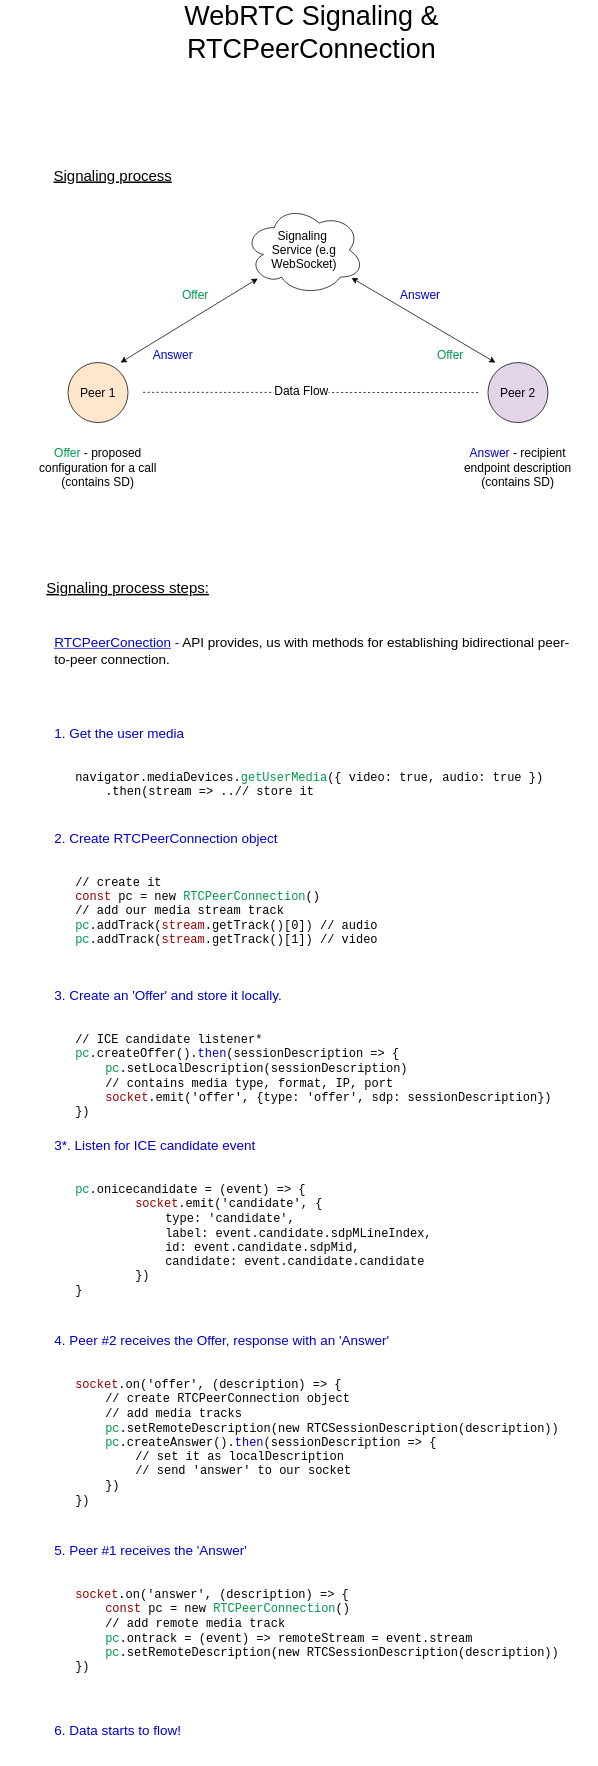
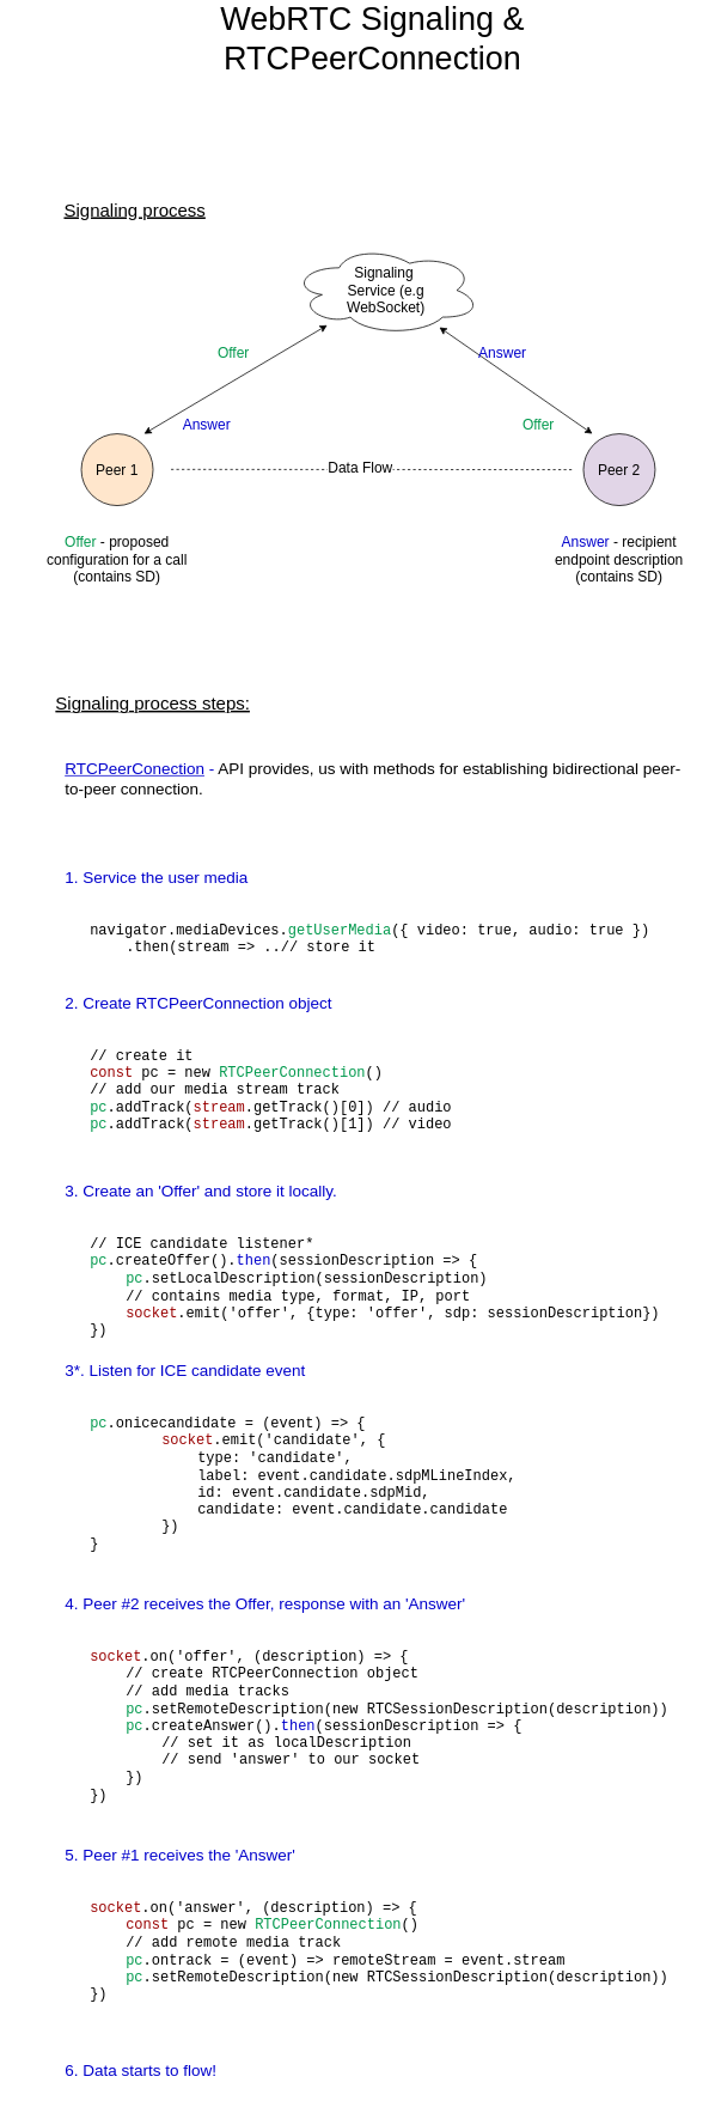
  <mxCell id="0" />
  <mxCell id="1" parent="0" />
  <mxCell id="2" value="&lt;span style=&quot;font-size: 36px&quot;&gt;WebRTC Signaling &amp;amp;&lt;br&gt;RTCPeerConnection&lt;br&gt;&lt;/span&gt;" style="text;html=1;strokeColor=none;fillColor=none;align=center;verticalAlign=middle;whiteSpace=wrap;rounded=0;movable=0;resizable=0;rotatable=0;deletable=0;editable=0;connectable=0;" parent="1" vertex="1"><mxGeometry x="190" y="20" width="450" height="20" as="geometry" /></mxCell>
  <mxCell id="3" value="&lt;font style=&quot;font-size: 16px&quot;&gt;Peer 1&lt;/font&gt;" style="ellipse;whiteSpace=wrap;html=1;movable=0;resizable=0;rotatable=0;deletable=0;editable=0;connectable=0;fillColor=#ffe6cc;" parent="1" vertex="1"><mxGeometry x="90" y="470" width="80" height="80" as="geometry" /></mxCell>
  <mxCell id="4" value="&lt;font style=&quot;font-size: 16px&quot;&gt;Peer 2&lt;/font&gt;" style="ellipse;whiteSpace=wrap;html=1;movable=0;resizable=0;rotatable=0;deletable=0;editable=0;connectable=0;fillColor=#e1d5e7;" parent="1" vertex="1"><mxGeometry x="650" y="470" width="80" height="80" as="geometry" /></mxCell>
- <mxCell id="5" value="&lt;font style=&quot;font-size: 16px&quot;&gt;Signaling&amp;nbsp;&lt;br&gt;Service (e.g&lt;br&gt;WebSocket)&lt;br&gt;&lt;/font&gt;" style="ellipse;shape=cloud;whiteSpace=wrap;html=1;movable=0;resizable=0;rotatable=0;deletable=0;editable=0;connectable=0;" parent="1" vertex="1"><mxGeometry x="325" y="260" width="160" height="120" as="geometry" /></mxCell>
+ <mxCell id="5" value="&lt;font style=&quot;font-size: 16px&quot;&gt;Signaling&amp;nbsp;&lt;br&gt;Service (e.g&lt;br&gt;WebSocket)&lt;br&gt;&lt;/font&gt;" style="ellipse;shape=cloud;whiteSpace=wrap;html=1;movable=0;resizable=0;rotatable=0;deletable=0;editable=0;connectable=0;" parent="1" vertex="1"><mxGeometry x="325" y="260" width="210" height="100" as="geometry" /></mxCell>
  <mxCell id="6" value="" style="endArrow=none;dashed=1;html=1;movable=0;resizable=0;rotatable=0;deletable=0;editable=0;connectable=0;" parent="1" edge="1"><mxGeometry width="50" height="50" relative="1" as="geometry"><mxPoint x="190" y="509.67" as="sourcePoint" /><mxPoint x="640" y="510" as="targetPoint" /></mxGeometry></mxCell>
  <mxCell id="7" value="Data Flow" style="edgeLabel;html=1;align=center;verticalAlign=middle;resizable=0;points=[];fontSize=16;movable=0;rotatable=0;deletable=0;editable=0;connectable=0;" parent="6" vertex="1" connectable="0"><mxGeometry x="-0.065" y="2" relative="1" as="geometry"><mxPoint as="offset" /></mxGeometry></mxCell>
  <mxCell id="8" value="" style="endArrow=classic;startArrow=classic;html=1;movable=0;resizable=0;rotatable=0;deletable=0;editable=0;connectable=0;" parent="1" target="5" edge="1"><mxGeometry width="50" height="50" relative="1" as="geometry"><mxPoint x="160" y="470" as="sourcePoint" /><mxPoint x="190" y="430" as="targetPoint" /></mxGeometry></mxCell>
  <mxCell id="9" value="" style="endArrow=classic;startArrow=classic;html=1;movable=0;resizable=0;rotatable=0;deletable=0;editable=0;connectable=0;" parent="1" target="5" edge="1"><mxGeometry width="50" height="50" relative="1" as="geometry"><mxPoint x="660" y="470" as="sourcePoint" /><mxPoint x="862.684" y="347.625" as="targetPoint" /></mxGeometry></mxCell>
  <mxCell id="10" value="&lt;font style=&quot;font-size: 20px&quot;&gt;&lt;u&gt;Signaling process&lt;/u&gt;&lt;/font&gt;" style="text;html=1;strokeColor=none;fillColor=none;align=center;verticalAlign=middle;whiteSpace=wrap;rounded=0;fontSize=16;movable=0;resizable=0;rotatable=0;deletable=0;editable=0;connectable=0;" parent="1" vertex="1"><mxGeometry x="20" y="210" width="260" height="20" as="geometry" /></mxCell>
  <mxCell id="11" value="Offer" style="text;html=1;strokeColor=none;fillColor=none;align=center;verticalAlign=middle;whiteSpace=wrap;rounded=0;fontSize=16;fontColor=#00994D;movable=0;resizable=0;rotatable=0;deletable=0;editable=0;connectable=0;" parent="1" vertex="1"><mxGeometry x="240" y="370" width="40" height="20" as="geometry" /></mxCell>
  <mxCell id="12" value="Answer" style="text;html=1;strokeColor=none;fillColor=none;align=center;verticalAlign=middle;whiteSpace=wrap;rounded=0;fontSize=16;fontColor=#0000CC;movable=0;resizable=0;rotatable=0;deletable=0;editable=0;connectable=0;" parent="1" vertex="1"><mxGeometry x="540" y="370" width="40" height="20" as="geometry" /></mxCell>
  <mxCell id="13" value="Offer &lt;font color=&quot;#000000&quot;&gt;- proposed configuration for a call&lt;br&gt;(contains SD)&lt;br&gt;&lt;/font&gt;" style="text;html=1;strokeColor=none;fillColor=none;align=center;verticalAlign=middle;whiteSpace=wrap;rounded=0;fontSize=16;fontColor=#00994D;movable=0;resizable=0;rotatable=0;deletable=0;editable=0;connectable=0;" parent="1" vertex="1"><mxGeometry x="50" y="600" width="160" height="20" as="geometry" /></mxCell>
  <mxCell id="14" value="Answer &lt;font color=&quot;#000000&quot;&gt;- recipient endpoint description&lt;br&gt;(contains SD)&lt;/font&gt;" style="text;html=1;strokeColor=none;fillColor=none;align=center;verticalAlign=middle;whiteSpace=wrap;rounded=0;fontSize=16;fontColor=#0000CC;movable=0;resizable=0;rotatable=0;deletable=0;editable=0;connectable=0;" parent="1" vertex="1"><mxGeometry x="605" y="600" width="170" height="20" as="geometry" /></mxCell>
  <mxCell id="15" value="&lt;font style=&quot;font-size: 20px&quot;&gt;&lt;u&gt;Signaling process steps:&lt;/u&gt;&lt;/font&gt;" style="text;html=1;strokeColor=none;fillColor=none;align=center;verticalAlign=middle;whiteSpace=wrap;rounded=0;fontSize=16;movable=0;resizable=0;rotatable=0;deletable=0;editable=0;connectable=0;" parent="1" vertex="1"><mxGeometry x="40" y="760" width="260" height="20" as="geometry" /></mxCell>
  <mxCell id="16" value="&lt;font style=&quot;font-size: 18px&quot;&gt;&lt;u&gt;RTCPeerConection&lt;/u&gt; - &lt;font color=&quot;#000000&quot;&gt;API provides, us with methods for establishing bidirectional peer-to-peer connection.&amp;nbsp;&lt;/font&gt;&lt;/font&gt;" style="text;html=1;strokeColor=none;fillColor=none;align=left;verticalAlign=middle;whiteSpace=wrap;rounded=0;fontSize=16;fontColor=#0000CC;movable=0;resizable=0;rotatable=0;deletable=0;editable=0;connectable=0;" parent="1" vertex="1"><mxGeometry x="70" y="830" width="690" height="50" as="geometry" /></mxCell>
- <mxCell id="17" value="&lt;span style=&quot;font-size: 18px&quot;&gt;1. Get the user media&lt;/span&gt;" style="text;html=1;strokeColor=none;fillColor=none;align=left;verticalAlign=middle;whiteSpace=wrap;rounded=0;fontSize=16;fontColor=#0000CC;movable=0;resizable=0;rotatable=0;deletable=0;editable=0;connectable=0;" parent="1" vertex="1"><mxGeometry x="70" y="940" width="690" height="50" as="geometry" /></mxCell>
+ <mxCell id="17" value="&lt;span style=&quot;font-size: 18px&quot;&gt;1. Service the user media&lt;/span&gt;" style="text;html=1;strokeColor=none;fillColor=none;align=left;verticalAlign=middle;whiteSpace=wrap;rounded=0;fontSize=16;fontColor=#0000CC;movable=0;resizable=0;rotatable=0;deletable=0;editable=0;connectable=0;" parent="1" vertex="1"><mxGeometry x="70" y="940" width="690" height="50" as="geometry" /></mxCell>
  <mxCell id="18" value="navigator.mediaDevices.&lt;font color=&quot;#00994d&quot;&gt;getUserMedia&lt;/font&gt;({ video: true, audio: true })&lt;br&gt;&lt;blockquote style=&quot;margin: 0 0 0 40px ; border: none ; padding: 0px&quot;&gt;.then(stream =&amp;gt; ..// store it&lt;/blockquote&gt;" style="rounded=0;whiteSpace=wrap;html=1;fontSize=16;align=left;strokeColor=none;verticalAlign=top;spacing=10;fontFamily=Courier New;movable=0;resizable=0;rotatable=0;deletable=0;editable=0;connectable=0;" parent="1" vertex="1"><mxGeometry x="90" y="1000" width="650" height="80" as="geometry" /></mxCell>
  <mxCell id="19" value="&lt;span style=&quot;font-size: 18px&quot;&gt;2. Create RTCPeerConnection object&lt;/span&gt;" style="text;html=1;strokeColor=none;fillColor=none;align=left;verticalAlign=middle;whiteSpace=wrap;rounded=0;fontSize=16;fontColor=#0000CC;movable=0;resizable=0;rotatable=0;deletable=0;editable=0;connectable=0;" parent="1" vertex="1"><mxGeometry x="70" y="1080" width="690" height="50" as="geometry" /></mxCell>
  <mxCell id="20" value="// create it&lt;br&gt;&lt;font color=&quot;#990000&quot;&gt;const&lt;/font&gt; pc = new &lt;font color=&quot;#00994d&quot;&gt;RTCPeerConnection&lt;/font&gt;()&lt;br&gt;// add our media stream track&lt;br&gt;&lt;font color=&quot;#00994d&quot;&gt;pc&lt;/font&gt;.addTrack(&lt;font color=&quot;#990000&quot;&gt;stream&lt;/font&gt;.getTrack()[0]) // audio&lt;br&gt;&lt;font color=&quot;#00994d&quot;&gt;pc&lt;/font&gt;.addTrack(&lt;font color=&quot;#990000&quot;&gt;stream&lt;/font&gt;.getTrack()[1]) // video" style="rounded=0;whiteSpace=wrap;html=1;fontSize=16;align=left;strokeColor=none;verticalAlign=top;spacing=10;fontFamily=Courier New;movable=0;resizable=0;rotatable=0;deletable=0;editable=0;connectable=0;" parent="1" vertex="1"><mxGeometry x="90" y="1140" width="650" height="130" as="geometry" /></mxCell>
  <mxCell id="21" value="&lt;span style=&quot;font-size: 18px&quot;&gt;3. Create an 'Offer' and store it locally.&lt;/span&gt;" style="text;html=1;strokeColor=none;fillColor=none;align=left;verticalAlign=middle;whiteSpace=wrap;rounded=0;fontSize=16;fontColor=#0000CC;movable=0;resizable=0;rotatable=0;deletable=0;editable=0;connectable=0;" vertex="1" parent="1"><mxGeometry x="70" y="1290" width="690" height="50" as="geometry" /></mxCell>
  <mxCell id="22" value="// ICE candidate listener*&lt;br&gt;&lt;font color=&quot;#00994d&quot;&gt;pc&lt;/font&gt;.createOffer().&lt;font color=&quot;#0000cc&quot;&gt;then&lt;/font&gt;(sessionDescription =&amp;gt; {&lt;br&gt;&lt;blockquote style=&quot;margin: 0 0 0 40px ; border: none ; padding: 0px&quot;&gt;&lt;font color=&quot;#00994d&quot;&gt;pc&lt;/font&gt;.setLocalDescription(sessionDescription)&amp;nbsp;&lt;br&gt;// contains media type, format, IP, port&lt;br&gt;&lt;font color=&quot;#990000&quot;&gt;socket&lt;/font&gt;.emit('offer', {type: 'offer', sdp: sessionDescription})&lt;/blockquote&gt;})&lt;br&gt;&lt;span style=&quot;color: rgba(0 , 0 , 0 , 0) ; font-family: monospace ; font-size: 0px&quot;&gt;%3CmxGraphModel%3E%3Croot%3E%3CmxCell%20id%3D%220%22%2F%3E%3CmxCell%20id%3D%221%22%20parent%3D%220%22%2F%3E%3CmxCell%20id%3D%222%22%20value%3D%22%26lt%3Bspan%20style%3D%26quot%3Bfont-size%3A%2018px%26quot%3B%26gt%3B1.%20Create%20RTCPeerConnection%20object%26lt%3B%2Fspan%26gt%3B%22%20style%3D%22text%3Bhtml%3D1%3BstrokeColor%3Dnone%3BfillColor%3Dnone%3Balign%3Dleft%3BverticalAlign%3Dmiddle%3BwhiteSpace%3Dwrap%3Brounded%3D0%3BfontSize%3D16%3BfontColor%3D%230000CC%3B%22%20vertex%3D%221%22%20parent%3D%221%22%3E%3CmxGeometry%20x%3D%22560%22%20y%3D%221180%22%20width%3D%22690%22%20height%3D%2250%22%20as%3D%22geometry%22%2F%3E%3C%2FmxCell%3E%3CmxCell%20id%3D%223%22%20value%3D%22%2F%2F%20create%20it%26lt%3Bbr%26gt%3B%26lt%3Bfont%20color%3D%26quot%3B%23990000%26quot%3B%26gt%3Bconst%26lt%3B%2Ffont%26gt%3B%20pc%20%3D%20new%20%26lt%3Bfont%20color%3D%26quot%3B%2300994d%26quot%3B%26gt%3BRTCPeerConnection%26lt%3B%2Ffont%26gt%3B()%26lt%3Bbr%26gt%3B%2F%2F%20add%20our%20media%20stream%20track%26lt%3Bbr%26gt%3B%26lt%3Bfont%20color%3D%26quot%3B%2300994d%26quot%3B%26gt%3Bpc%26lt%3B%2Ffont%26gt%3B.addTrack(%26lt%3Bfont%20color%3D%26quot%3B%23990000%26quot%3B%26gt%3Bstream%26lt%3B%2Ffont%26gt%3B.getTrack()%5B0%5D)%20%2F%2F%20audio%26lt%3Bbr%26gt%3B%26lt%3Bfont%20color%3D%26quot%3B%2300994d%26quot%3B%26gt%3Bpc%26lt%3B%2Ffont%26gt%3B.addTrack(%26lt%3Bfont%20color%3D%26quot%3B%23990000%26quot%3B%26gt%3Bstream%26lt%3B%2Ffont%26gt%3B.getTrack()%5B1%5D)%20%2F%2F%20video%22%20style%3D%22rounded%3D0%3BwhiteSpace%3Dwrap%3Bhtml%3D1%3BfontSize%3D16%3Balign%3Dleft%3BstrokeColor%3Dnone%3BverticalAlign%3Dtop%3Bspacing%3D10%3BfontFamily%3DCourier%20New%3B%22%20vertex%3D%221%22%20parent%3D%221%22%3E%3CmxGeometry%20x%3D%22580%22%20y%3D%221240%22%20width%3D%22650%22%20height%3D%22130%22%20as%3D%22geometry%22%2F%3E%3C%2FmxCell%3E%3C%2Froot%3E%3C%2FmxGraphModel&lt;br&gt;&lt;/span&gt;&lt;blockquote style=&quot;margin: 0 0 0 40px ; border: none ; padding: 0px&quot;&gt;&lt;br&gt;&lt;/blockquote&gt;" style="rounded=0;whiteSpace=wrap;html=1;fontSize=16;align=left;strokeColor=none;verticalAlign=top;spacing=10;fontFamily=Courier New;movable=0;resizable=0;rotatable=0;deletable=0;editable=0;connectable=0;" vertex="1" parent="1"><mxGeometry x="90" y="1350" width="670" height="130" as="geometry" /></mxCell>
  <mxCell id="23" value="&lt;span style=&quot;font-size: 18px&quot;&gt;3*. Listen for ICE candidate event&lt;/span&gt;" style="text;html=1;strokeColor=none;fillColor=none;align=left;verticalAlign=middle;whiteSpace=wrap;rounded=0;fontSize=16;fontColor=#0000CC;movable=0;resizable=0;rotatable=0;deletable=0;editable=0;connectable=0;" vertex="1" parent="1"><mxGeometry x="70" y="1490" width="690" height="50" as="geometry" /></mxCell>
  <mxCell id="24" value="&lt;font color=&quot;#00994d&quot;&gt;pc&lt;/font&gt;.onicecandidate = (event) =&amp;gt; {&lt;br&gt;&lt;blockquote style=&quot;margin: 0 0 0 40px ; border: none ; padding: 0px&quot;&gt;&lt;blockquote style=&quot;margin: 0px 0px 0px 40px ; border: none ; padding: 0px&quot;&gt;&lt;font color=&quot;#990000&quot;&gt;socket&lt;/font&gt;.emit('candidate', {&lt;br&gt;&lt;/blockquote&gt;&lt;blockquote style=&quot;margin: 0px 0px 0px 40px ; border: none ; padding: 0px&quot;&gt;&lt;blockquote style=&quot;margin: 0px 0px 0px 40px ; border: none ; padding: 0px&quot;&gt;type: 'candidate',&lt;br&gt;label: event.candidate.sdpMLineIndex,&lt;/blockquote&gt;&lt;blockquote style=&quot;margin: 0px 0px 0px 40px ; border: none ; padding: 0px&quot;&gt;id: event.candidate.sdpMid,&lt;/blockquote&gt;&lt;blockquote style=&quot;margin: 0px 0px 0px 40px ; border: none ; padding: 0px&quot;&gt;candidate: event.candidate.candidate&lt;/blockquote&gt;&lt;/blockquote&gt;&lt;blockquote style=&quot;margin: 0px 0px 0px 40px ; border: none ; padding: 0px&quot;&gt;&lt;blockquote style=&quot;margin: 0px 0px 0px 40px ; border: none ; padding: 0px&quot;&gt;&lt;/blockquote&gt;&lt;/blockquote&gt;&lt;blockquote style=&quot;margin: 0px 0px 0px 40px ; border: none ; padding: 0px&quot;&gt;&lt;blockquote style=&quot;margin: 0px 0px 0px 40px ; border: none ; padding: 0px&quot;&gt;&lt;/blockquote&gt;&lt;/blockquote&gt;&lt;blockquote style=&quot;margin: 0px 0px 0px 40px ; border: none ; padding: 0px&quot;&gt;&lt;blockquote style=&quot;margin: 0px 0px 0px 40px ; border: none ; padding: 0px&quot;&gt;&lt;/blockquote&gt;&lt;/blockquote&gt;&lt;blockquote style=&quot;margin: 0px 0px 0px 40px ; border: none ; padding: 0px&quot;&gt;&lt;blockquote style=&quot;margin: 0px 0px 0px 40px ; border: none ; padding: 0px&quot;&gt;&lt;/blockquote&gt;&lt;/blockquote&gt;&lt;blockquote style=&quot;margin: 0px 0px 0px 40px ; border: none ; padding: 0px&quot;&gt;})&lt;/blockquote&gt;&lt;/blockquote&gt;}" style="rounded=0;whiteSpace=wrap;html=1;fontSize=16;align=left;strokeColor=none;verticalAlign=top;spacing=10;fontFamily=Courier New;movable=0;resizable=0;rotatable=0;deletable=0;editable=0;connectable=0;" vertex="1" parent="1"><mxGeometry x="90" y="1550" width="650" height="180" as="geometry" /></mxCell>
  <mxCell id="25" value="&lt;span style=&quot;font-size: 18px&quot;&gt;4. Peer #2 receives the Offer, response with an 'Answer'&lt;/span&gt;" style="text;html=1;strokeColor=none;fillColor=none;align=left;verticalAlign=middle;whiteSpace=wrap;rounded=0;fontSize=16;fontColor=#0000CC;movable=0;resizable=0;rotatable=0;deletable=0;editable=0;connectable=0;" vertex="1" parent="1"><mxGeometry x="70" y="1750" width="690" height="50" as="geometry" /></mxCell>
  <mxCell id="26" value="&lt;font color=&quot;#990000&quot;&gt;socket&lt;/font&gt;.on('offer', (description) =&amp;gt; {&lt;br&gt;&lt;blockquote style=&quot;margin: 0 0 0 40px ; border: none ; padding: 0px&quot;&gt;// create RTCPeerConnection object&lt;/blockquote&gt;&lt;blockquote style=&quot;margin: 0 0 0 40px ; border: none ; padding: 0px&quot;&gt;// add media tracks&lt;/blockquote&gt;&lt;blockquote style=&quot;margin: 0 0 0 40px ; border: none ; padding: 0px&quot;&gt;&lt;font color=&quot;#00994d&quot;&gt;pc&lt;/font&gt;.setRemoteDescription(new RTCSessionDescription(description))&lt;br&gt;&lt;font color=&quot;#00994d&quot;&gt;pc&lt;/font&gt;.createAnswer().&lt;font color=&quot;#0000cc&quot;&gt;then&lt;/font&gt;(sessionDescription =&amp;gt; {&lt;br&gt;&lt;/blockquote&gt;&lt;blockquote style=&quot;margin: 0 0 0 40px ; border: none ; padding: 0px&quot;&gt;&lt;blockquote style=&quot;margin: 0 0 0 40px ; border: none ; padding: 0px&quot;&gt;// set it as localDescription&lt;/blockquote&gt;&lt;blockquote style=&quot;margin: 0 0 0 40px ; border: none ; padding: 0px&quot;&gt;// send 'answer' to our socket&amp;nbsp;&lt;/blockquote&gt;&lt;/blockquote&gt;&lt;blockquote style=&quot;margin: 0 0 0 40px ; border: none ; padding: 0px&quot;&gt;})&lt;/blockquote&gt;&lt;blockquote style=&quot;margin: 0 0 0 40px ; border: none ; padding: 0px&quot;&gt;&lt;blockquote style=&quot;margin: 0 0 0 40px ; border: none ; padding: 0px&quot;&gt;&lt;/blockquote&gt;&lt;/blockquote&gt;})" style="rounded=0;whiteSpace=wrap;html=1;fontSize=16;align=left;strokeColor=none;verticalAlign=top;spacing=10;fontFamily=Courier New;movable=0;resizable=0;rotatable=0;deletable=0;editable=0;connectable=0;" vertex="1" parent="1"><mxGeometry x="90" y="1810" width="670" height="190" as="geometry" /></mxCell>
  <mxCell id="27" value="&lt;span style=&quot;font-size: 18px&quot;&gt;5. Peer #1 receives the 'Answer'&lt;/span&gt;" style="text;html=1;strokeColor=none;fillColor=none;align=left;verticalAlign=middle;whiteSpace=wrap;rounded=0;fontSize=16;fontColor=#0000CC;movable=0;resizable=0;rotatable=0;deletable=0;editable=0;connectable=0;" vertex="1" parent="1"><mxGeometry x="70" y="2030" width="690" height="50" as="geometry" /></mxCell>
  <mxCell id="28" value="&lt;font color=&quot;#990000&quot;&gt;socket&lt;/font&gt;.on('answer', (description) =&amp;gt; {&lt;br&gt;&lt;blockquote style=&quot;margin: 0 0 0 40px ; border: none ; padding: 0px&quot;&gt;&lt;font color=&quot;#990000&quot;&gt;const&lt;/font&gt; pc = new &lt;font color=&quot;#00994d&quot;&gt;RTCPeerConnection&lt;/font&gt;()&lt;/blockquote&gt;&lt;blockquote style=&quot;margin: 0 0 0 40px ; border: none ; padding: 0px&quot;&gt;// add remote media track&lt;br&gt;&lt;font color=&quot;#00994d&quot;&gt;pc&lt;/font&gt;.ontrack = (event) =&amp;gt; remoteStream = event.stream&lt;/blockquote&gt;&lt;blockquote style=&quot;margin: 0 0 0 40px ; border: none ; padding: 0px&quot;&gt;&lt;font color=&quot;#00994d&quot;&gt;pc&lt;/font&gt;.setRemoteDescription(new RTCSessionDescription(description))&lt;/blockquote&gt;})" style="rounded=0;whiteSpace=wrap;html=1;fontSize=16;align=left;strokeColor=none;verticalAlign=top;spacing=10;fontFamily=Courier New;movable=0;resizable=0;rotatable=0;deletable=0;editable=0;connectable=0;" vertex="1" parent="1"><mxGeometry x="90" y="2090" width="670" height="150" as="geometry" /></mxCell>
  <mxCell id="29" value="&lt;span style=&quot;font-size: 18px&quot;&gt;6. Data starts to flow!&lt;/span&gt;" style="text;html=1;strokeColor=none;fillColor=none;align=left;verticalAlign=middle;whiteSpace=wrap;rounded=0;fontSize=16;fontColor=#0000CC;movable=0;resizable=0;rotatable=0;deletable=0;editable=0;connectable=0;" vertex="1" parent="1"><mxGeometry x="70" y="2270" width="690" height="50" as="geometry" /></mxCell>
  <mxCell id="30" value="Offer" style="text;html=1;strokeColor=none;fillColor=none;align=center;verticalAlign=middle;whiteSpace=wrap;rounded=0;fontSize=16;fontColor=#00994D;movable=0;resizable=0;rotatable=0;deletable=0;editable=0;connectable=0;" vertex="1" parent="1"><mxGeometry x="580" y="450" width="40" height="20" as="geometry" /></mxCell>
  <mxCell id="31" value="Answer" style="text;html=1;strokeColor=none;fillColor=none;align=center;verticalAlign=middle;whiteSpace=wrap;rounded=0;fontSize=16;fontColor=#0000CC;movable=0;resizable=0;rotatable=0;deletable=0;editable=0;connectable=0;" vertex="1" parent="1"><mxGeometry x="210" y="450" width="40" height="20" as="geometry" /></mxCell>
